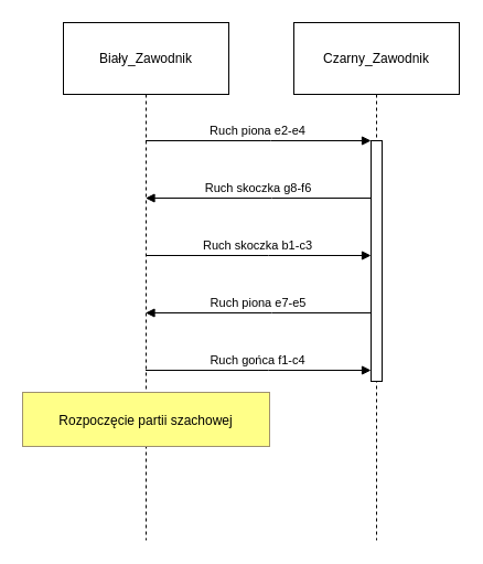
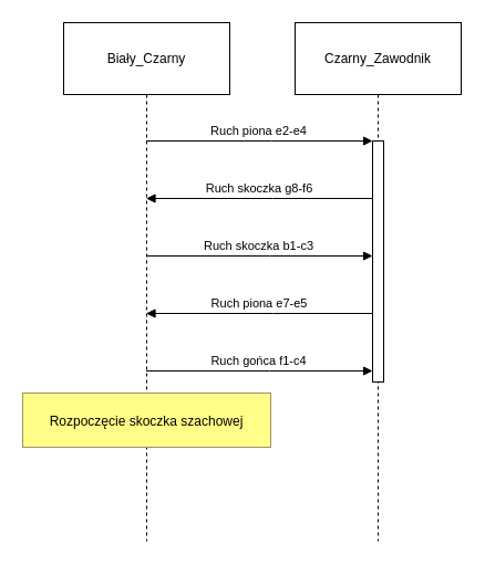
  <mxCell id="0" />
  <mxCell id="1" parent="0" />
- <mxCell id="2" value="Biały_Zawodnik" style="shape=umlLifeline;perimeter=lifelinePerimeter;whiteSpace=wrap;container=1;dropTarget=0;collapsible=0;recursiveResize=0;outlineConnect=0;portConstraint=eastwest;newEdgeStyle={&quot;edgeStyle&quot;:&quot;elbowEdgeStyle&quot;,&quot;elbow&quot;:&quot;vertical&quot;,&quot;curved&quot;:0,&quot;rounded&quot;:0};size=65;" vertex="1" parent="1"><mxGeometry width="150" height="469" as="geometry" x="57" y="20" /></mxCell>
+ <mxCell id="2" value="Biały_Czarny" style="shape=umlLifeline;perimeter=lifelinePerimeter;whiteSpace=wrap;container=1;dropTarget=0;collapsible=0;recursiveResize=0;outlineConnect=0;portConstraint=eastwest;newEdgeStyle={&quot;edgeStyle&quot;:&quot;elbowEdgeStyle&quot;,&quot;elbow&quot;:&quot;vertical&quot;,&quot;curved&quot;:0,&quot;rounded&quot;:0};size=65;" vertex="1" parent="1"><mxGeometry width="150" height="469" as="geometry" x="57" y="20" /></mxCell>
  <mxCell id="3" value="Czarny_Zawodnik" style="shape=umlLifeline;perimeter=lifelinePerimeter;whiteSpace=wrap;container=1;dropTarget=0;collapsible=0;recursiveResize=0;outlineConnect=0;portConstraint=eastwest;newEdgeStyle={&quot;edgeStyle&quot;:&quot;elbowEdgeStyle&quot;,&quot;elbow&quot;:&quot;vertical&quot;,&quot;curved&quot;:0,&quot;rounded&quot;:0};size=65;" vertex="1" parent="1"><mxGeometry x="266" width="150" height="469" as="geometry" y="20" /></mxCell>
  <mxCell id="4" value="" style="points=[];perimeter=orthogonalPerimeter;outlineConnect=0;targetShapes=umlLifeline;portConstraint=eastwest;newEdgeStyle={&quot;edgeStyle&quot;:&quot;elbowEdgeStyle&quot;,&quot;elbow&quot;:&quot;vertical&quot;,&quot;curved&quot;:0,&quot;rounded&quot;:0}" vertex="1" parent="3"><mxGeometry x="70" y="107" width="10" height="218" as="geometry" /></mxCell>
  <mxCell id="5" value="Ruch piona e2-e4" style="verticalAlign=bottom;edgeStyle=elbowEdgeStyle;elbow=vertical;curved=0;rounded=0;endArrow=block;" edge="1" parent="1" source="2" target="4"><mxGeometry relative="1" as="geometry"><Array as="points"><mxPoint x="245" y="127" /></Array></mxGeometry></mxCell>
  <mxCell id="6" value="Ruch skoczka g8-f6" style="verticalAlign=bottom;edgeStyle=elbowEdgeStyle;elbow=vertical;curved=0;rounded=0;endArrow=block;" edge="1" parent="1" source="4" target="2"><mxGeometry relative="1" as="geometry"><Array as="points"><mxPoint x="246" y="179" /></Array></mxGeometry></mxCell>
  <mxCell id="7" value="Ruch skoczka b1-c3" style="verticalAlign=bottom;edgeStyle=elbowEdgeStyle;elbow=vertical;curved=0;rounded=0;endArrow=block;" edge="1" parent="1" source="2" target="4"><mxGeometry relative="1" as="geometry"><Array as="points"><mxPoint x="243" y="231" /></Array></mxGeometry></mxCell>
  <mxCell id="8" value="Ruch piona e7-e5" style="verticalAlign=bottom;edgeStyle=elbowEdgeStyle;elbow=vertical;curved=0;rounded=0;endArrow=block;" edge="1" parent="1" source="4" target="2"><mxGeometry relative="1" as="geometry"><Array as="points"><mxPoint x="246" y="283" /></Array></mxGeometry></mxCell>
  <mxCell id="9" value="Ruch gońca f1-c4" style="verticalAlign=bottom;edgeStyle=elbowEdgeStyle;elbow=vertical;curved=0;rounded=0;endArrow=block;" edge="1" parent="1" source="2" target="4"><mxGeometry relative="1" as="geometry"><Array as="points"><mxPoint x="243" y="335" /></Array></mxGeometry></mxCell>
- <mxCell id="10" value="Rozpoczęcie partii szachowej" style="fillColor=#ffff88;strokeColor=#9E916F;" vertex="1" parent="1"><mxGeometry x="20" y="355" width="224" height="49" as="geometry" /></mxCell>
+ <mxCell id="10" value="Rozpoczęcie skoczka szachowej" style="fillColor=#ffff88;strokeColor=#9E916F;" vertex="1" parent="1"><mxGeometry x="20" y="355" width="224" height="49" as="geometry" /></mxCell>
